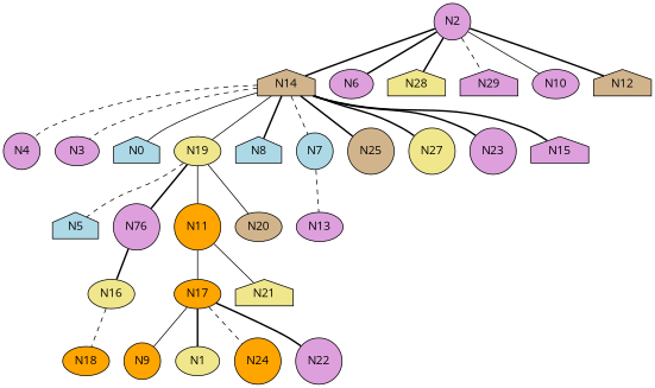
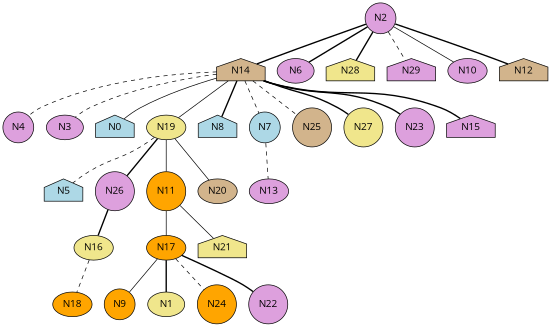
  graph {
    fontname="Open Sans"
    node [fillcolor=plum fontname="Open Sans" shape=circle style=filled]
    edge [fontname="Open Sans" style=bold weight=1]
    N14 [fillcolor=tan shape=house]
    N4
    N3 [shape=ellipse]
    N0 [fillcolor=lightblue shape=house]
    N19 [fillcolor=khaki shape=ellipse]
    N8 [fillcolor=lightblue shape=house]
    N7 [fillcolor=lightblue]
    N25 [fillcolor=tan]
    N27 [fillcolor=khaki]
    N23
    N15 [shape=house]
    N5 [fillcolor=lightblue shape=house]
-   N26 [label=N76]
+   N26
    N11 [fillcolor=orange]
    N20 [fillcolor=tan shape=ellipse]
    N13 [shape=ellipse]
    N2
    N6 [shape=ellipse]
    N28 [fillcolor=khaki shape=house]
    N29 [shape=house]
    N10 [shape=ellipse]
    N12 [fillcolor=tan shape=house]
    N16 [fillcolor=khaki shape=ellipse]
    N17 [fillcolor=orange shape=ellipse]
    N21 [fillcolor=khaki shape=house]
    N18 [fillcolor=orange shape=ellipse]
    N9 [fillcolor=orange]
    N1 [fillcolor=khaki shape=ellipse]
    N24 [fillcolor=orange]
    N22
    N14 -- N4 [style=dashed]
    N14 -- N3 [style=dashed]
    N14 -- N0 [style=solid]
    N14 -- N19 [style=solid]
    N14 -- N8
    N14 -- N7 [style=dashed]
-   N14 -- N25
+   N14 -- N25 [style=dashed]
    N14 -- N27
    N14 -- N23
    N14 -- N15
    N19 -- N5 [style=dashed]
    N19 -- N26
    N19 -- N11 [style=solid]
    N19 -- N20 [style=solid]
    N7 -- N13 [style=dashed]
    N26 -- N16
    N11 -- N17 [style=solid]
    N11 -- N21 [style=solid]
    N2 -- N14
    N2 -- N6
    N2 -- N28
    N2 -- N29 [style=dashed]
    N2 -- N10 [style=solid]
    N2 -- N12
    N16 -- N18 [style=dashed]
    N17 -- N9 [style=solid]
    N17 -- N1
    N17 -- N24 [style=dashed]
    N17 -- N22
  }
